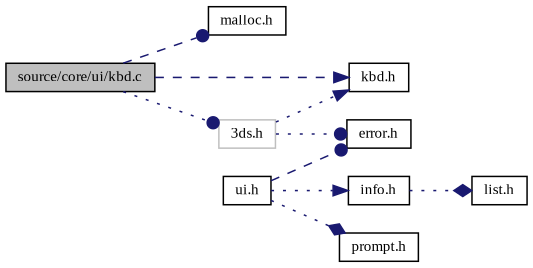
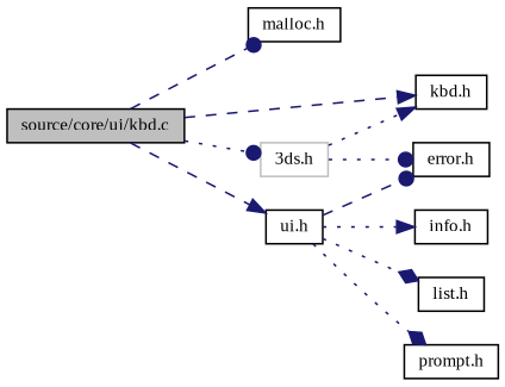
  digraph {
    fontname="Liberation Serif"
    rankdir=LR
    node [color=black fillcolor=white fontname="Liberation Serif" fontsize=10 shape=record style=filled]
    edge [arrowhead=dot color=midnightblue fontname="Liberation Serif" fontsize=10 labelfontname=Helvetica labelfontsize=10 style=dotted]
    n1 [fillcolor=grey75 fontcolor=black height=0.2 label="source/core/ui/kbd.c" width=0.4]
    n2 [height=0.2 label="malloc.h" width=0.4]
    n3 [color=grey75 height=0.2 label="3ds.h" width=0.4]
    n4 [height=0.2 label="kbd.h" width=0.4]
    n5 [height=0.2 label="ui.h" width=0.4]
    n6 [height=0.2 label="error.h" width=0.4]
    n7 [height=0.2 label="info.h" width=0.4]
    n8 [height=0.2 label="list.h" width=0.4]
    n9 [height=0.2 label="prompt.h" width=0.4]
    n1 -> n2 [style=dashed]
    n1 -> n3
    n1 -> n4 [arrowhead=normal style=dashed]
+   n1 -> n5 [arrowhead=normal style=dashed]
    n3 -> n4 [arrowhead=normal]
    n3 -> n6
    n5 -> n6 [style=dashed]
    n5 -> n7 [arrowhead=normal]
-   n7 -> n8 [arrowhead=diamond]
+   n5 -> n8 [arrowhead=diamond]
    n5 -> n9 [arrowhead=diamond]
  }
